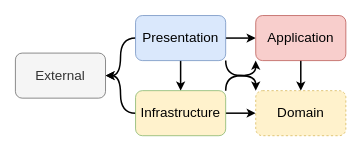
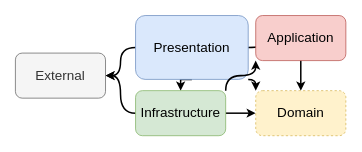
  <mxCell id="0" />
  <mxCell id="1" parent="0" />
  <mxCell id="2" value="" style="edgeStyle=orthogonalEdgeStyle;rounded=0;orthogonalLoop=1;jettySize=auto;html=1;curved=1;strokeColor=default;strokeWidth=2;" parent="1" source="11" target="4" edge="1"><mxGeometry relative="1" as="geometry" /></mxCell>
  <mxCell id="3" value="" style="edgeStyle=orthogonalEdgeStyle;rounded=0;orthogonalLoop=1;jettySize=auto;html=1;curved=1;strokeWidth=2;" parent="1" source="8" target="4" edge="1"><mxGeometry relative="1" as="geometry" /></mxCell>
  <mxCell id="4" value="External" style="rounded=1;whiteSpace=wrap;html=1;fillColor=#f5f5f5;strokeColor=#666666;fontColor=#333333;fontSize=18;" parent="1" vertex="1"><mxGeometry y="70" width="120" height="60" as="geometry" x="20" /></mxCell>
  <mxCell id="5" value="" style="edgeStyle=orthogonalEdgeStyle;rounded=0;orthogonalLoop=1;jettySize=auto;html=1;curved=1;strokeWidth=2;" parent="1" source="8" target="13" edge="1"><mxGeometry relative="1" as="geometry" /></mxCell>
  <mxCell id="6" style="edgeStyle=orthogonalEdgeStyle;rounded=0;orthogonalLoop=1;jettySize=auto;html=1;exitX=0.5;exitY=1;exitDx=0;exitDy=0;entryX=0.5;entryY=0;entryDx=0;entryDy=0;strokeWidth=2;" parent="1" source="8" target="11" edge="1"><mxGeometry relative="1" as="geometry" /></mxCell>
  <mxCell id="7" style="edgeStyle=orthogonalEdgeStyle;rounded=0;orthogonalLoop=1;jettySize=auto;html=1;exitX=1;exitY=1;exitDx=0;exitDy=0;entryX=0;entryY=0;entryDx=0;entryDy=0;curved=1;sourcePerimeterSpacing=50;strokeWidth=2;" parent="1" source="8" target="14" edge="1"><mxGeometry relative="1" as="geometry" /></mxCell>
- <mxCell id="8" value="Presentation" style="rounded=1;whiteSpace=wrap;html=1;fillColor=#dae8fc;strokeColor=#6c8ebf;fontSize=18;" parent="1" vertex="1"><mxGeometry x="180" width="120" height="60" as="geometry" y="20" /></mxCell>
+ <mxCell id="8" value="Presentation" style="rounded=1;whiteSpace=wrap;html=1;fillColor=#dae8fc;strokeColor=#6c8ebf;fontSize=18;" parent="1" vertex="1"><mxGeometry x="180" y="20" width="150" height="85" as="geometry" /></mxCell>
  <mxCell id="9" style="edgeStyle=orthogonalEdgeStyle;rounded=0;orthogonalLoop=1;jettySize=auto;html=1;exitX=1;exitY=0.5;exitDx=0;exitDy=0;entryX=0;entryY=0.5;entryDx=0;entryDy=0;strokeWidth=2;" parent="1" source="11" target="14" edge="1"><mxGeometry relative="1" as="geometry" /></mxCell>
  <mxCell id="10" style="edgeStyle=orthogonalEdgeStyle;rounded=0;orthogonalLoop=1;jettySize=auto;html=1;exitX=1;exitY=0;exitDx=0;exitDy=0;entryX=0;entryY=1;entryDx=0;entryDy=0;curved=1;targetPerimeterSpacing=0;strokeColor=default;strokeWidth=2;" parent="1" source="11" target="13" edge="1"><mxGeometry relative="1" as="geometry" /></mxCell>
- <mxCell id="11" value="Infrastructure" style="rounded=1;whiteSpace=wrap;html=1;fillColor=#fff2cc;strokeColor=#82b366;fontSize=18;" parent="1" vertex="1"><mxGeometry x="180" y="120" width="120" height="60" as="geometry" /></mxCell>
+ <mxCell id="11" value="Infrastructure" style="rounded=1;whiteSpace=wrap;html=1;fillColor=#d5e8d4;strokeColor=#82b366;fontSize=18;" parent="1" vertex="1"><mxGeometry x="180" y="120" width="120" height="60" as="geometry" /></mxCell>
  <mxCell id="12" style="edgeStyle=orthogonalEdgeStyle;rounded=0;orthogonalLoop=1;jettySize=auto;html=1;exitX=0.5;exitY=1;exitDx=0;exitDy=0;entryX=0.5;entryY=0;entryDx=0;entryDy=0;strokeWidth=2;" parent="1" source="13" target="14" edge="1"><mxGeometry relative="1" as="geometry" /></mxCell>
  <mxCell id="13" value="Application" style="rounded=1;whiteSpace=wrap;html=1;fillColor=#f8cecc;strokeColor=#b85450;fontSize=18;" parent="1" vertex="1"><mxGeometry x="340" width="120" height="60" as="geometry" y="20" /></mxCell>
  <mxCell id="14" value="Domain" style="rounded=1;whiteSpace=wrap;html=1;fillColor=#fff2cc;strokeColor=#d6b656;fontSize=18;dashed=1;" parent="1" vertex="1"><mxGeometry x="340" y="120" width="120" height="60" as="geometry" /></mxCell>
